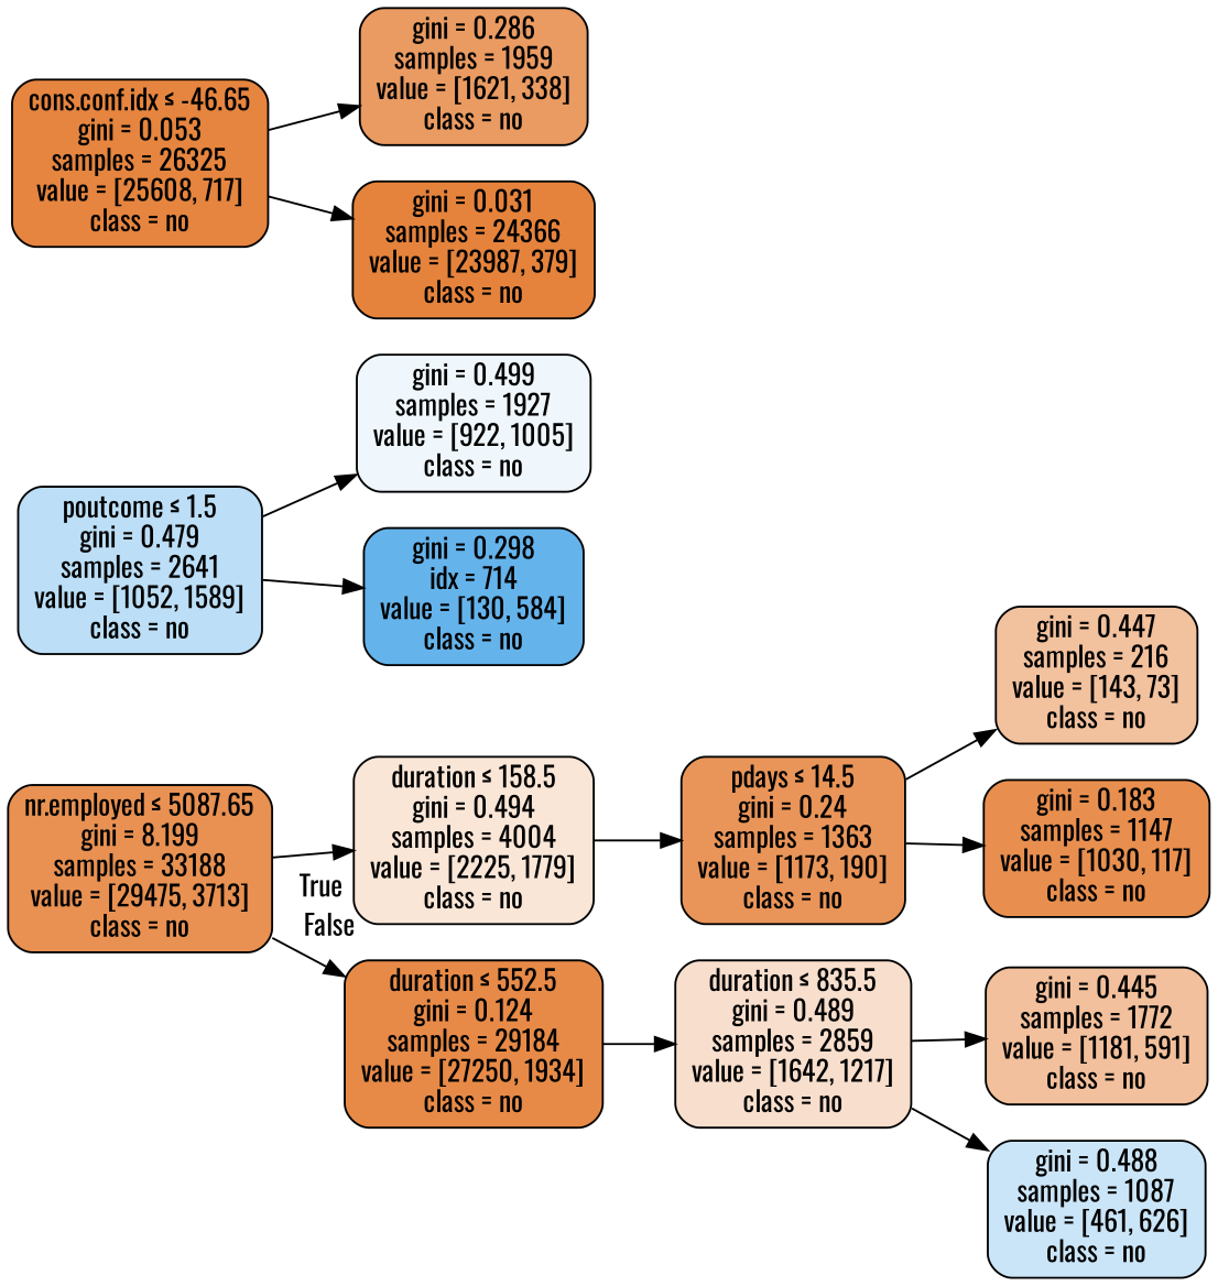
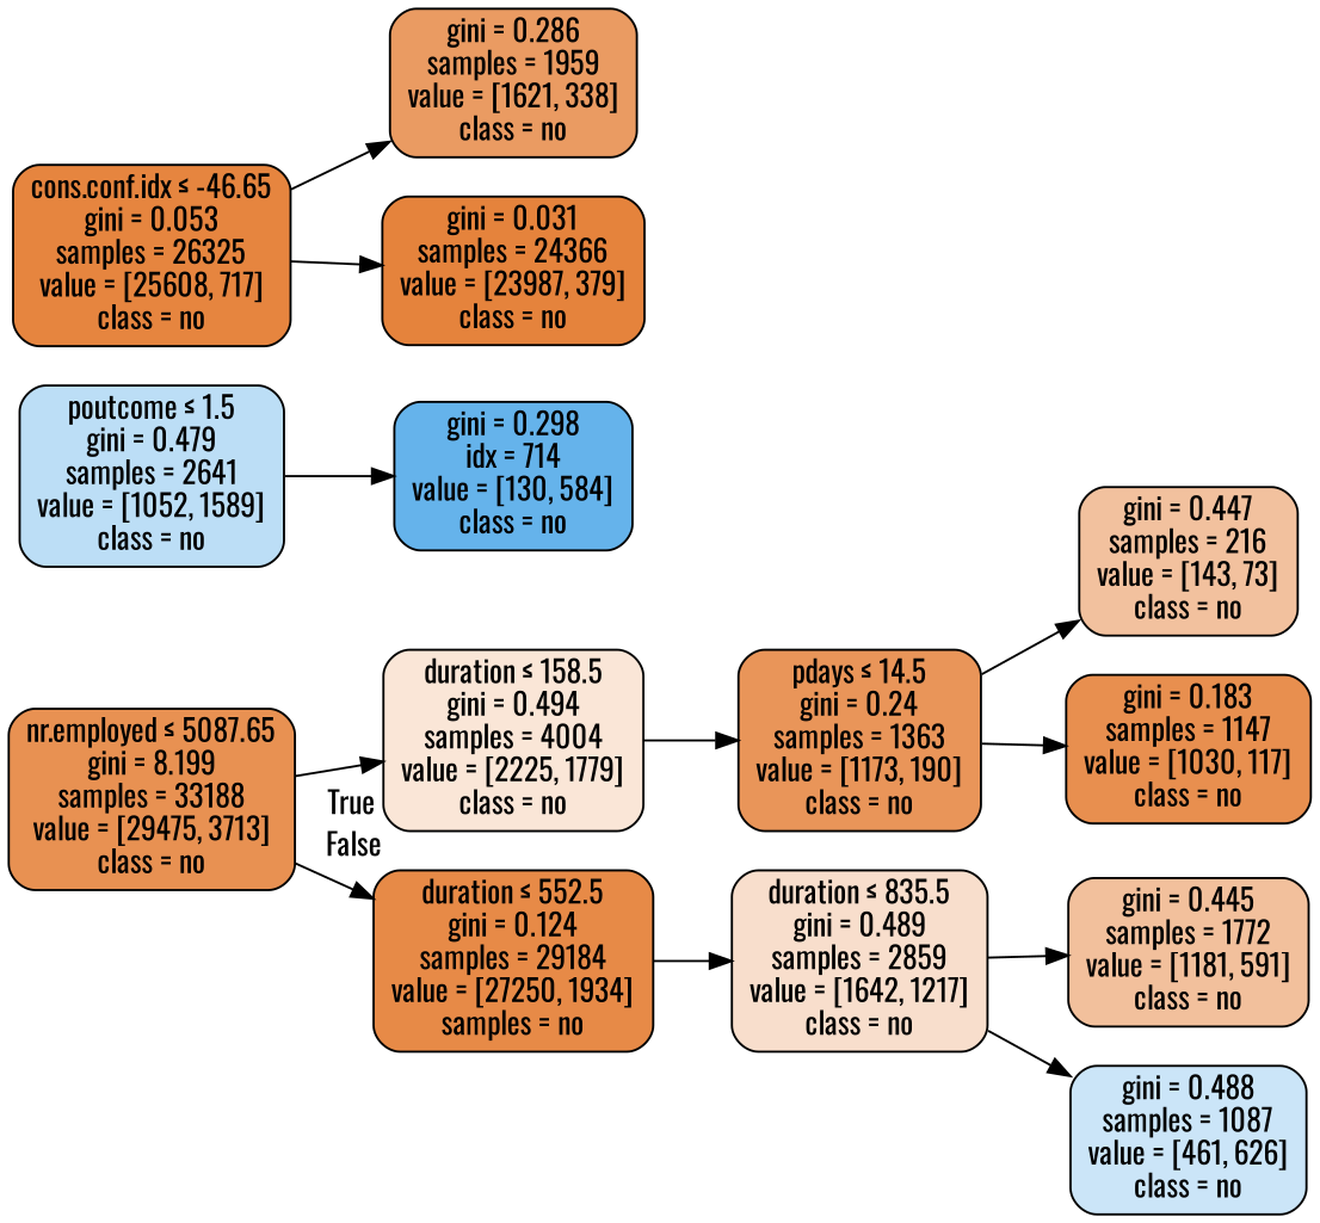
  digraph {
    fontname=Oswald
    rankdir=LR
    node [color=black fontname=Oswald shape=box style="filled, rounded"]
    edge [fontname=Oswald]
    n1 [fillcolor="#e89152" label=<nr.employed &le; 5087.65<br/>gini = 8.199<br/>samples = 33188<br/>value = [29475, 3713]<br/>class = no>]
    n2 [fillcolor="#fae6d7" label=<duration &le; 158.5<br/>gini = 0.494<br/>samples = 4004<br/>value = [2225, 1779]<br/>class = no>]
-   n3 [fillcolor="#e78a47" label=<duration &le; 552.5<br/>gini = 0.124<br/>samples = 29184<br/>value = [27250, 1934]<br/>class = no>]
+   n3 [fillcolor="#e78a47" label=<duration &le; 552.5<br/>gini = 0.124<br/>samples = 29184<br/>value = [27250, 1934]<br/>samples = no>]
    n4 [fillcolor="#e99559" label=<pdays &le; 14.5<br/>gini = 0.24<br/>samples = 1363<br/>value = [1173, 190]<br/>class = no>]
    n5 [fillcolor="#f8decc" label=<duration &le; 835.5<br/>gini = 0.489<br/>samples = 2859<br/>value = [1642, 1217]<br/>class = no>]
    n6 [fillcolor="#f2c19e" label=<gini = 0.447<br/>samples = 216<br/>value = [143, 73]<br/>class = no>]
    n7 [fillcolor="#e88f4f" label=<gini = 0.183<br/>samples = 1147<br/>value = [1030, 117]<br/>class = no>]
    n8 [fillcolor="#bcdef6" label=<poutcome &le; 1.5<br/>gini = 0.479<br/>samples = 2641<br/>value = [1052, 1589]<br/>class = no>]
-   n9 [fillcolor="#eff7fd" label=<gini = 0.499<br/>samples = 1927<br/>value = [922, 1005]<br/>class = no>]
    n10 [fillcolor="#65b3eb" label=<gini = 0.298<br/>idx = 714<br/>value = [130, 584]<br/>class = no>]
    n11 [fillcolor="#e6853f" label=<cons.conf.idx &le; -46.65<br/>gini = 0.053<br/>samples = 26325<br/>value = [25608, 717]<br/>class = no>]
    n12 [fillcolor="#ea9b62" label=<gini = 0.286<br/>samples = 1959<br/>value = [1621, 338]<br/>class = no>]
    n13 [fillcolor="#e5833c" label=<gini = 0.031<br/>samples = 24366<br/>value = [23987, 379]<br/>class = no>]
    n14 [fillcolor="#f2c09c" label=<gini = 0.445<br/>samples = 1772<br/>value = [1181, 591]<br/>class = no>]
    n15 [fillcolor="#cbe5f8" label=<gini = 0.488<br/>samples = 1087<br/>value = [461, 626]<br/>class = no>]
    n1 -> n2 [headlabel=True labelangle=45 labeldistance=2.5]
    n1 -> n3 [headlabel=False labelangle=-45 labeldistance=2.5]
    n2 -> n4
    n3 -> n5
    n4 -> n6
    n4 -> n7
    n5 -> n14
    n5 -> n15
-   n8 -> n9
    n8 -> n10
    n11 -> n12
    n11 -> n13
  }
